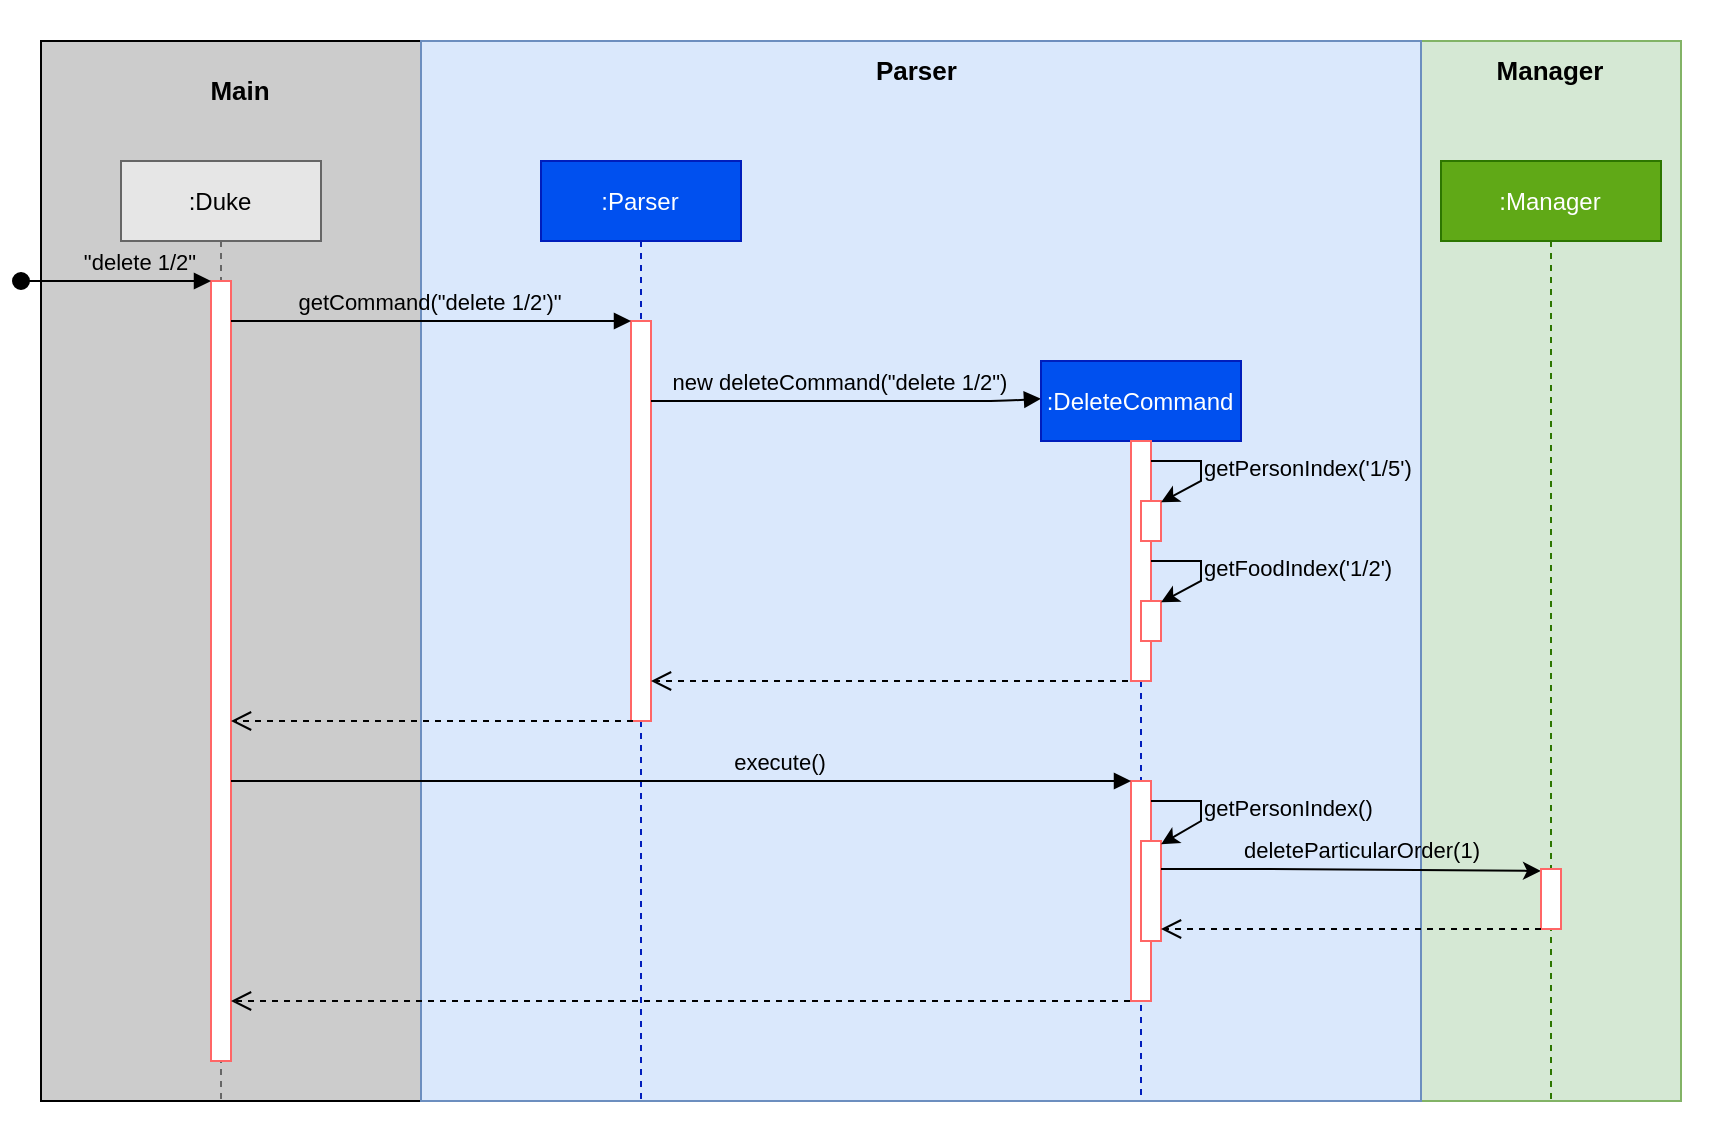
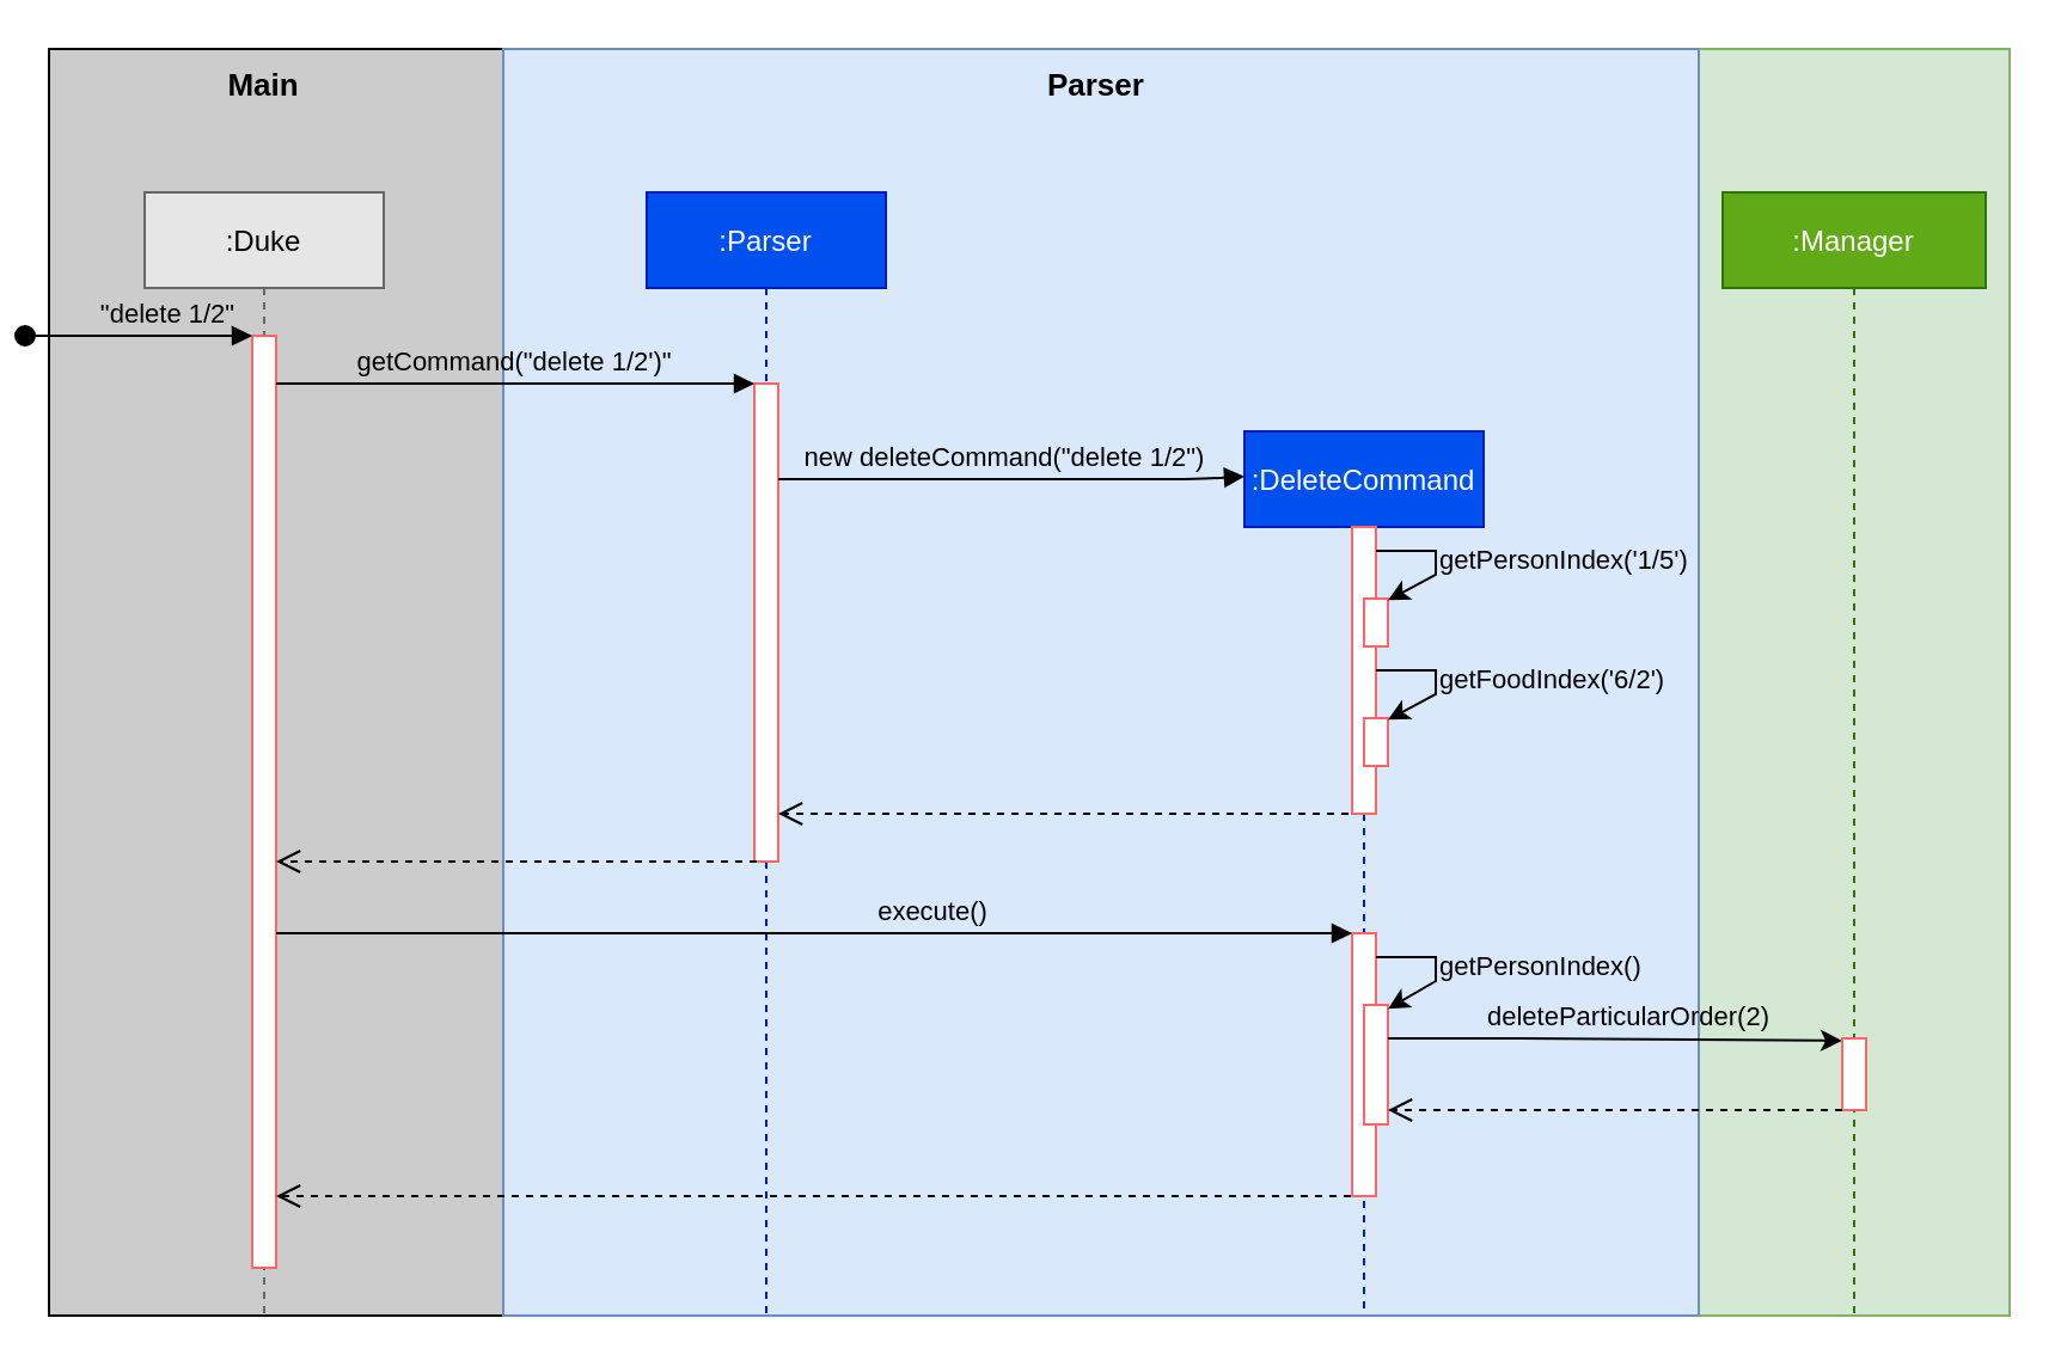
  <mxCell id="0" />
  <mxCell id="1" parent="0" />
  <mxCell id="2" value="" style="rounded=0;whiteSpace=wrap;html=1;fillColor=#CCCCCC;" vertex="1" parent="1"><mxGeometry x="20" y="20" width="190" height="530" as="geometry" /></mxCell>
  <mxCell id="3" value="" style="rounded=0;whiteSpace=wrap;html=1;fillColor=#d5e8d4;strokeColor=#82b366;" parent="1" vertex="1"><mxGeometry x="710" y="20" width="130" height="530" as="geometry" /></mxCell>
  <mxCell id="4" value="" style="rounded=0;whiteSpace=wrap;html=1;fillColor=#dae8fc;strokeColor=#6c8ebf;" parent="1" vertex="1"><mxGeometry x="210" y="20" width="500" height="530" as="geometry" /></mxCell>
  <mxCell id="5" value=":Duke" style="shape=umlLifeline;perimeter=lifelinePerimeter;container=1;collapsible=0;recursiveResize=0;rounded=0;shadow=0;strokeWidth=1;fillColor=#E6E6E6;strokeColor=#666666;fontColor=#000000;" parent="1" vertex="1"><mxGeometry x="60" y="80" width="100" height="470" as="geometry" /></mxCell>
  <mxCell id="6" value="" style="points=[];perimeter=orthogonalPerimeter;rounded=0;shadow=0;strokeWidth=1;strokeColor=#FF6666;" parent="5" vertex="1"><mxGeometry x="45" y="60" width="10" height="390" as="geometry" /></mxCell>
  <mxCell id="7" value="&quot;delete 1/2&quot;" style="verticalAlign=bottom;startArrow=oval;endArrow=block;startSize=8;shadow=0;strokeWidth=1;labelBackgroundColor=none;" parent="5" target="6" edge="1"><mxGeometry x="0.263" relative="1" as="geometry"><mxPoint x="-50" y="60" as="sourcePoint" /><Array as="points"><mxPoint x="-10" y="60" /></Array><mxPoint as="offset" /></mxGeometry></mxCell>
  <mxCell id="8" value=":Parser" style="shape=umlLifeline;perimeter=lifelinePerimeter;container=1;collapsible=0;recursiveResize=0;rounded=0;shadow=0;strokeWidth=1;fillColor=#0050ef;strokeColor=#001DBC;fontColor=#ffffff;" parent="1" vertex="1"><mxGeometry x="270" y="80" width="100" height="470" as="geometry" /></mxCell>
  <mxCell id="9" value="" style="points=[];perimeter=orthogonalPerimeter;rounded=0;shadow=0;strokeWidth=1;strokeColor=#FF6666;fillColor=default;fontColor=default;" parent="8" vertex="1"><mxGeometry x="45" y="80" width="10" height="200" as="geometry" /></mxCell>
  <mxCell id="10" value="" style="verticalAlign=bottom;endArrow=open;dashed=1;endSize=8;exitX=0.1;exitY=1;shadow=0;strokeWidth=1;exitDx=0;exitDy=0;exitPerimeter=0;" parent="1" source="9" target="6" edge="1"><mxGeometry relative="1" as="geometry"><mxPoint x="245" y="246" as="targetPoint" /><Array as="points"><mxPoint x="240" y="360" /></Array></mxGeometry></mxCell>
  <mxCell id="11" value="getCommand(&quot;delete 1/2')&quot;" style="verticalAlign=bottom;endArrow=block;entryX=0;entryY=0;shadow=0;strokeWidth=1;labelBackgroundColor=none;" parent="1" source="6" target="9" edge="1"><mxGeometry relative="1" as="geometry"><mxPoint x="245" y="170" as="sourcePoint" /></mxGeometry></mxCell>
  <mxCell id="12" value="new deleteCommand(&quot;delete 1/2&quot;)" style="verticalAlign=bottom;endArrow=block;shadow=0;strokeWidth=1;entryX=0;entryY=0.051;entryDx=0;entryDy=0;entryPerimeter=0;labelBackgroundColor=none;fontColor=default;" parent="1" source="9" target="14" edge="1"><mxGeometry x="-0.026" relative="1" as="geometry"><mxPoint x="210" y="210" as="sourcePoint" /><mxPoint x="230" y="220" as="targetPoint" /><Array as="points"><mxPoint x="410" y="200" /><mxPoint x="500" y="200" /></Array><mxPoint as="offset" /></mxGeometry></mxCell>
  <mxCell id="13" value="" style="verticalAlign=bottom;endArrow=open;dashed=1;endSize=8;shadow=0;strokeWidth=1;exitX=0.45;exitY=1;exitDx=0;exitDy=0;exitPerimeter=0;" parent="1" source="15" target="9" edge="1"><mxGeometry relative="1" as="geometry"><mxPoint x="210" y="267" as="targetPoint" /><mxPoint x="230" y="296" as="sourcePoint" /></mxGeometry></mxCell>
  <mxCell id="14" value=":DeleteCommand" style="shape=umlLifeline;perimeter=lifelinePerimeter;container=1;collapsible=0;recursiveResize=0;rounded=0;shadow=0;strokeWidth=1;fillColor=#0050ef;strokeColor=#001DBC;fontColor=#ffffff;" parent="1" vertex="1"><mxGeometry x="520" y="180" width="100" height="370" as="geometry" /></mxCell>
  <mxCell id="15" value="" style="points=[];perimeter=orthogonalPerimeter;rounded=0;shadow=0;strokeWidth=1;strokeColor=#FF6666;" parent="14" vertex="1"><mxGeometry x="45" y="40" width="10" height="120" as="geometry" /></mxCell>
  <mxCell id="16" value="" style="points=[];perimeter=orthogonalPerimeter;rounded=0;shadow=0;strokeWidth=1;strokeColor=#FF6666;" parent="14" vertex="1"><mxGeometry x="50" y="70" width="10" height="20" as="geometry" /></mxCell>
  <mxCell id="17" value="" style="endArrow=classic;html=1;rounded=0;entryX=1;entryY=0.033;entryDx=0;entryDy=0;entryPerimeter=0;" parent="14" target="16" edge="1"><mxGeometry width="50" height="50" relative="1" as="geometry"><mxPoint x="55" y="50" as="sourcePoint" /><mxPoint x="70" y="70" as="targetPoint" /><Array as="points"><mxPoint x="80" y="50" /><mxPoint x="80" y="60" /></Array></mxGeometry></mxCell>
  <mxCell id="18" value="" style="points=[];perimeter=orthogonalPerimeter;rounded=0;shadow=0;strokeWidth=1;strokeColor=#FF6666;" parent="14" vertex="1"><mxGeometry x="45" y="210" width="10" height="110" as="geometry" /></mxCell>
  <mxCell id="19" value="&lt;span style=&quot;color: rgb(0 , 0 , 0) ; font-family: &amp;#34;helvetica&amp;#34; ; font-size: 11px ; font-style: normal ; font-weight: 400 ; letter-spacing: normal ; text-align: center ; text-indent: 0px ; text-transform: none ; word-spacing: 0px ; display: inline ; float: none&quot;&gt;getPersonIndex('1/5')&lt;/span&gt;" style="text;whiteSpace=wrap;html=1;" parent="1" vertex="1"><mxGeometry x="600" y="220" width="180" height="30" as="geometry" /></mxCell>
  <mxCell id="20" value="" style="points=[];perimeter=orthogonalPerimeter;rounded=0;shadow=0;strokeWidth=1;strokeColor=#FF6666;" parent="1" vertex="1"><mxGeometry x="570" y="300" width="10" height="20" as="geometry" /></mxCell>
  <mxCell id="21" value="" style="endArrow=classic;html=1;rounded=0;entryX=1;entryY=0.033;entryDx=0;entryDy=0;entryPerimeter=0;" parent="1" target="20" edge="1"><mxGeometry width="50" height="50" relative="1" as="geometry"><mxPoint x="575" y="280" as="sourcePoint" /><mxPoint x="40" y="130" as="targetPoint" /><Array as="points"><mxPoint x="600" y="280" /><mxPoint x="600" y="290" /></Array></mxGeometry></mxCell>
- <mxCell id="22" value="&lt;span style=&quot;color: rgb(0 , 0 , 0) ; font-family: &amp;#34;helvetica&amp;#34; ; font-size: 11px ; font-style: normal ; font-weight: 400 ; letter-spacing: normal ; text-align: center ; text-indent: 0px ; text-transform: none ; word-spacing: 0px ; display: inline ; float: none&quot;&gt;getFoodIndex('1/2')&lt;/span&gt;" style="text;whiteSpace=wrap;html=1;" parent="1" vertex="1"><mxGeometry x="600" y="270" width="180" height="30" as="geometry" /></mxCell>
+ <mxCell id="22" value="&lt;span style=&quot;color: rgb(0 , 0 , 0) ; font-family: &amp;#34;helvetica&amp;#34; ; font-size: 11px ; font-style: normal ; font-weight: 400 ; letter-spacing: normal ; text-align: center ; text-indent: 0px ; text-transform: none ; word-spacing: 0px ; display: inline ; float: none&quot;&gt;getFoodIndex('6/2')&lt;/span&gt;" style="text;whiteSpace=wrap;html=1;" parent="1" vertex="1"><mxGeometry x="600" y="270" width="180" height="30" as="geometry" /></mxCell>
  <mxCell id="23" value="execute()" style="verticalAlign=bottom;endArrow=block;shadow=0;strokeWidth=1;entryX=0;entryY=0;entryDx=0;entryDy=0;entryPerimeter=0;labelBackgroundColor=none;" parent="1" source="6" target="18" edge="1"><mxGeometry x="0.222" relative="1" as="geometry"><mxPoint x="120" y="390" as="sourcePoint" /><mxPoint x="560" y="390" as="targetPoint" /><Array as="points"><mxPoint x="220" y="390" /></Array><mxPoint as="offset" /></mxGeometry></mxCell>
  <mxCell id="24" value="" style="points=[];perimeter=orthogonalPerimeter;rounded=0;shadow=0;strokeWidth=1;strokeColor=#FF6666;" parent="1" vertex="1"><mxGeometry x="570" y="420" width="10" height="50" as="geometry" /></mxCell>
  <mxCell id="25" value="" style="endArrow=classic;html=1;rounded=0;entryX=1;entryY=0.033;entryDx=0;entryDy=0;entryPerimeter=0;" parent="1" target="24" edge="1"><mxGeometry width="50" height="50" relative="1" as="geometry"><mxPoint x="575" y="400" as="sourcePoint" /><mxPoint x="40" y="250" as="targetPoint" /><Array as="points"><mxPoint x="600" y="400" /><mxPoint x="600" y="410" /></Array></mxGeometry></mxCell>
  <mxCell id="26" value="&lt;span style=&quot;color: rgb(0 , 0 , 0) ; font-family: &amp;#34;helvetica&amp;#34; ; font-size: 11px ; font-style: normal ; font-weight: 400 ; letter-spacing: normal ; text-align: center ; text-indent: 0px ; text-transform: none ; word-spacing: 0px ; display: inline ; float: none&quot;&gt;getPersonIndex()&lt;/span&gt;" style="text;whiteSpace=wrap;html=1;" parent="1" vertex="1"><mxGeometry x="600" y="390" width="180" height="30" as="geometry" /></mxCell>
  <mxCell id="27" value="" style="verticalAlign=bottom;endArrow=open;dashed=1;endSize=8;shadow=0;strokeWidth=1;exitX=0.45;exitY=1;exitDx=0;exitDy=0;exitPerimeter=0;" parent="1" edge="1"><mxGeometry relative="1" as="geometry"><mxPoint x="115" y="500" as="targetPoint" /><mxPoint x="564.5" y="500" as="sourcePoint" /></mxGeometry></mxCell>
  <mxCell id="28" value="" style="endArrow=classic;html=1;rounded=0;entryX=0;entryY=0.033;entryDx=0;entryDy=0;entryPerimeter=0;" parent="1" target="30" edge="1"><mxGeometry width="50" height="50" relative="1" as="geometry"><mxPoint x="580" y="434" as="sourcePoint" /><mxPoint x="730" y="434" as="targetPoint" /><Array as="points"><mxPoint x="610" y="434" /><mxPoint x="630" y="434" /></Array></mxGeometry></mxCell>
  <mxCell id="29" value=":Manager" style="shape=umlLifeline;perimeter=lifelinePerimeter;container=1;collapsible=0;recursiveResize=0;rounded=0;shadow=0;strokeWidth=1;fillColor=#60a917;strokeColor=#2D7600;fontColor=#ffffff;" parent="1" vertex="1"><mxGeometry x="720" y="80" width="110" height="470" as="geometry" /></mxCell>
  <mxCell id="30" value="" style="points=[];perimeter=orthogonalPerimeter;rounded=0;shadow=0;strokeWidth=1;strokeColor=#FF6666;" parent="29" vertex="1"><mxGeometry x="50" y="354" width="10" height="30" as="geometry" /></mxCell>
  <mxCell id="31" value="&lt;b&gt;&lt;font style=&quot;font-size: 13px&quot;&gt;Parser&amp;nbsp;&lt;/font&gt;&lt;/b&gt;" style="text;html=1;strokeColor=none;fillColor=none;align=center;verticalAlign=middle;whiteSpace=wrap;rounded=0;" parent="1" vertex="1"><mxGeometry x="430" y="20" width="60" height="30" as="geometry" /></mxCell>
- <mxCell id="32" value="&lt;b&gt;&lt;font style=&quot;font-size: 13px&quot;&gt;Manager&lt;/font&gt;&lt;/b&gt;" style="text;html=1;strokeColor=none;fillColor=none;align=center;verticalAlign=middle;whiteSpace=wrap;rounded=0;" parent="1" vertex="1"><mxGeometry x="745" y="20" width="60" height="30" as="geometry" /></mxCell>
  <mxCell id="33" value="" style="verticalAlign=bottom;endArrow=open;dashed=1;endSize=8;shadow=0;strokeWidth=1;" parent="1" edge="1"><mxGeometry relative="1" as="geometry"><mxPoint x="580" y="464" as="targetPoint" /><mxPoint x="770" y="464" as="sourcePoint" /></mxGeometry></mxCell>
- <mxCell id="34" value="&lt;div style=&quot;text-align: center&quot;&gt;&lt;span style=&quot;font-size: 11px&quot;&gt;&lt;font face=&quot;helvetica&quot;&gt;deleteParticularOrder(1)&lt;/font&gt;&lt;/span&gt;&lt;/div&gt;" style="text;whiteSpace=wrap;html=1;fontSize=13;" parent="1" vertex="1"><mxGeometry x="620" y="410" width="190" height="30" as="geometry" /></mxCell>
- <mxCell id="35" value="&lt;b&gt;&lt;font style=&quot;font-size: 13px&quot;&gt;Main&lt;/font&gt;&lt;/b&gt;" style="text;html=1;strokeColor=none;fillColor=none;align=center;verticalAlign=middle;whiteSpace=wrap;rounded=0;" vertex="1" parent="1"><mxGeometry x="90" y="30" width="60" height="30" as="geometry" /></mxCell>
+ <mxCell id="34" value="&lt;div style=&quot;text-align: center&quot;&gt;&lt;span style=&quot;font-size: 11px&quot;&gt;&lt;font face=&quot;helvetica&quot;&gt;deleteParticularOrder(2)&lt;/font&gt;&lt;/span&gt;&lt;/div&gt;" style="text;whiteSpace=wrap;html=1;fontSize=13;" parent="1" vertex="1"><mxGeometry x="620" y="410" width="190" height="30" as="geometry" /></mxCell>
+ <mxCell id="35" value="&lt;b&gt;&lt;font style=&quot;font-size: 13px&quot;&gt;Main&lt;/font&gt;&lt;/b&gt;" style="text;html=1;strokeColor=none;fillColor=none;align=center;verticalAlign=middle;whiteSpace=wrap;rounded=0;" vertex="1" parent="1"><mxGeometry x="80" y="20" width="60" height="30" as="geometry" /></mxCell>
